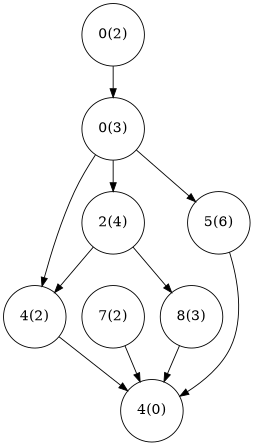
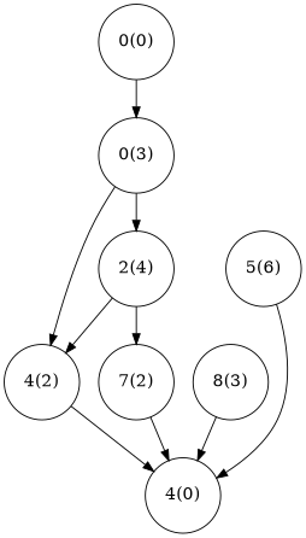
  digraph {
    node [fontsize=16 shape=circle]
-   n1 [label="0(2)"]
+   n1 [label="0(0)"]
    n2 [label="0(3)"]
    n3 [label="2(4)"]
    n4 [label="4(2)"]
    n5 [label="5(6)"]
    n6 [label="7(2)"]
    n7 [label="4(0)"]
    n8 [label="8(3)"]
    n1 -> n2
    n2 -> n3
    n2 -> n4
-   n2 -> n5
    n3 -> n4
-   n3 -> n8
+   n3 -> n6
    n4 -> n7
    n5 -> n7
    n6 -> n7
    n8 -> n7
  }
